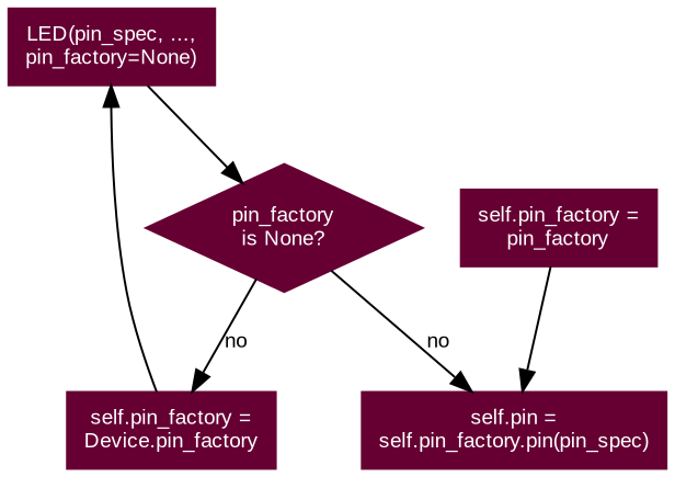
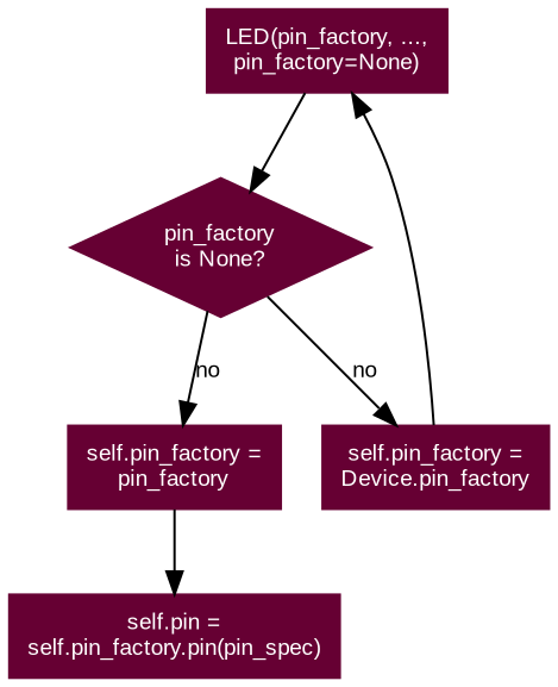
  digraph {
    rankdir=TB
    node [color="#660033" fontcolor="#ffffff" fontname=Arial fontsize=10 shape=rect style=filled]
    edge [fontname=Arial fontsize=10]
-   n1 [label="LED(pin_spec, ...,\npin_factory=None)"]
+   n1 [label="LED(pin_factory, ...,\npin_factory=None)"]
    n2 [label="pin_factory\nis None?" shape=diamond]
    n3 [label="self.pin_factory =\nDevice.pin_factory"]
    n4 [label="self.pin_factory =\npin_factory"]
    n5 [label="self.pin =\nself.pin_factory.pin(pin_spec)"]
    n1 -> n2
    n2 -> n3 [label=no]
-   n2 -> n5 [label=no]
+   n2 -> n4 [label=no]
    n3 -> n1
    n4 -> n5
  }
